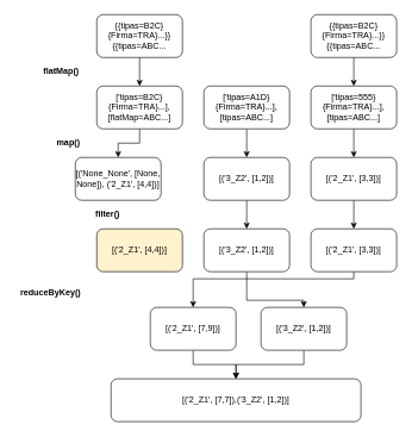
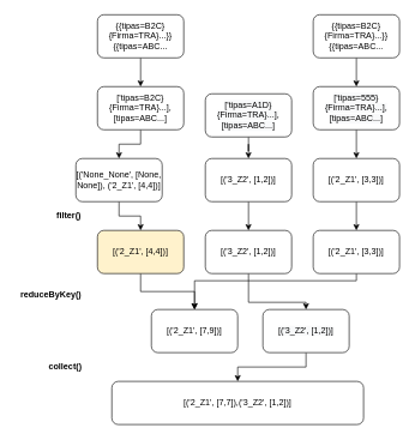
  <mxCell id="0" />
  <mxCell id="1" parent="0" />
  <mxCell id="2" value="" style="edgeStyle=orthogonalEdgeStyle;rounded=0;orthogonalLoop=1;jettySize=auto;html=1;" edge="1" parent="1" source="3" target="7"><mxGeometry relative="1" as="geometry" /></mxCell>
  <mxCell id="3" value="{{tipas=B2C}{Firma=TRA}...}}{{tipas=ABC..." style="rounded=1;whiteSpace=wrap;html=1;" vertex="1" parent="1"><mxGeometry x="135" y="20" width="120" height="60" as="geometry" /></mxCell>
  <mxCell id="4" value="" style="edgeStyle=orthogonalEdgeStyle;rounded=0;orthogonalLoop=1;jettySize=auto;html=1;" edge="1" parent="1" source="5" target="11"><mxGeometry relative="1" as="geometry" /></mxCell>
  <mxCell id="5" value="{{tipas=B2C}{Firma=TRA}...}}{{tipas=ABC..." style="rounded=1;whiteSpace=wrap;html=1;" vertex="1" parent="1"><mxGeometry x="435" y="20" width="120" height="60" as="geometry" /></mxCell>
  <mxCell id="6" value="" style="edgeStyle=orthogonalEdgeStyle;rounded=0;orthogonalLoop=1;jettySize=auto;html=1;" edge="1" parent="1" source="7" target="14"><mxGeometry relative="1" as="geometry" /></mxCell>
- <mxCell id="7" value="['tipas=B2C}{Firma=TRA}...],[flatMap=ABC...]" style="rounded=1;whiteSpace=wrap;html=1;" vertex="1" parent="1"><mxGeometry x="135" y="120" width="120" height="60" as="geometry" /></mxCell>
+ <mxCell id="7" value="['tipas=B2C}{Firma=TRA}...],[tipas=ABC...]" style="rounded=1;whiteSpace=wrap;html=1;" vertex="1" parent="1"><mxGeometry x="135" y="120" width="120" height="60" as="geometry" /></mxCell>
  <mxCell id="8" value="" style="edgeStyle=orthogonalEdgeStyle;rounded=0;orthogonalLoop=1;jettySize=auto;html=1;" edge="1" parent="1" source="9" target="16"><mxGeometry relative="1" as="geometry" /></mxCell>
- <mxCell id="9" value="&lt;span style=&quot;color: rgb(0 , 0 , 0) ; font-family: &amp;#34;helvetica&amp;#34; ; font-size: 12px ; font-style: normal ; font-weight: 400 ; letter-spacing: normal ; text-align: center ; text-indent: 0px ; text-transform: none ; word-spacing: 0px ; background-color: rgb(248 , 249 , 250) ; display: inline ; float: none&quot;&gt;['tipas=A1D}{Firma=TRA}...],[tipas=ABC...]&lt;/span&gt;" style="rounded=1;whiteSpace=wrap;html=1;" vertex="1" parent="1"><mxGeometry x="285" y="120" width="120" height="60" as="geometry" /></mxCell>
+ <mxCell id="9" value="&lt;span style=&quot;color: rgb(0 , 0 , 0) ; font-family: &amp;#34;helvetica&amp;#34; ; font-size: 12px ; font-style: normal ; font-weight: 400 ; letter-spacing: normal ; text-align: center ; text-indent: 0px ; text-transform: none ; word-spacing: 0px ; background-color: rgb(248 , 249 , 250) ; display: inline ; float: none&quot;&gt;['tipas=A1D}{Firma=TRA}...],[tipas=ABC...]&lt;/span&gt;" style="rounded=1;whiteSpace=wrap;html=1;" vertex="1" parent="1"><mxGeometry x="285" y="130" width="120" height="60" as="geometry" /></mxCell>
  <mxCell id="10" value="" style="edgeStyle=orthogonalEdgeStyle;rounded=0;orthogonalLoop=1;jettySize=auto;html=1;" edge="1" parent="1" source="11" target="18"><mxGeometry relative="1" as="geometry" /></mxCell>
  <mxCell id="11" value="&lt;span style=&quot;color: rgb(0 , 0 , 0) ; font-family: &amp;#34;helvetica&amp;#34; ; font-size: 12px ; font-style: normal ; font-weight: 400 ; letter-spacing: normal ; text-align: center ; text-indent: 0px ; text-transform: none ; word-spacing: 0px ; background-color: rgb(248 , 249 , 250) ; display: inline ; float: none&quot;&gt;['tipas=555}{Firma=TRA}...],[tipas=ABC...]&lt;/span&gt;" style="rounded=1;whiteSpace=wrap;html=1;" vertex="1" parent="1"><mxGeometry x="435" y="120" width="120" height="60" as="geometry" /></mxCell>
- <mxCell id="12" value="&lt;b&gt;flatMap()&lt;/b&gt;" style="text;html=1;align=center;verticalAlign=middle;resizable=0;points=[];autosize=1;strokeColor=none;fillColor=none;" vertex="1" parent="1"><mxGeometry x="50" y="90" width="70" height="20" as="geometry" /></mxCell>
+ <mxCell id="13" value="" style="edgeStyle=orthogonalEdgeStyle;rounded=0;orthogonalLoop=1;jettySize=auto;html=1;" edge="1" parent="1" source="14" target="27"><mxGeometry relative="1" as="geometry" /></mxCell>
  <mxCell id="14" value="[('None_None', [None, None]), ('2_Z1', [4,4])]" style="whiteSpace=wrap;html=1;rounded=1;" vertex="1" parent="1"><mxGeometry x="105" y="220" width="120" height="60" as="geometry" /></mxCell>
  <mxCell id="15" value="" style="edgeStyle=orthogonalEdgeStyle;rounded=0;orthogonalLoop=1;jettySize=auto;html=1;" edge="1" parent="1" source="16" target="29"><mxGeometry relative="1" as="geometry" /></mxCell>
  <mxCell id="16" value="&lt;span&gt;[('3_Z2', [1,2])]&lt;/span&gt;" style="whiteSpace=wrap;html=1;rounded=1;" vertex="1" parent="1"><mxGeometry x="285" y="220" width="120" height="60" as="geometry" /></mxCell>
  <mxCell id="17" value="" style="edgeStyle=orthogonalEdgeStyle;rounded=0;orthogonalLoop=1;jettySize=auto;html=1;" edge="1" parent="1" source="18" target="31"><mxGeometry relative="1" as="geometry" /></mxCell>
  <mxCell id="18" value="&lt;span&gt;[('2_Z1', [3,3])]&lt;/span&gt;" style="whiteSpace=wrap;html=1;rounded=1;" vertex="1" parent="1"><mxGeometry x="435" y="220" width="120" height="60" as="geometry" /></mxCell>
- <mxCell id="19" value="&lt;b&gt;map()&lt;/b&gt;" style="text;html=1;align=center;verticalAlign=middle;resizable=0;points=[];autosize=1;strokeColor=none;fillColor=none;" vertex="1" parent="1"><mxGeometry x="70" y="190" width="50" height="20" as="geometry" /></mxCell>
- <mxCell id="20" value="" style="edgeStyle=orthogonalEdgeStyle;rounded=0;orthogonalLoop=1;jettySize=auto;html=1;" edge="1" parent="1" source="21" target="25"><mxGeometry relative="1" as="geometry" /></mxCell>
  <mxCell id="21" value="&lt;span&gt;[('2_Z1', [7,9])]&lt;/span&gt;" style="whiteSpace=wrap;html=1;rounded=1;" vertex="1" parent="1"><mxGeometry x="210" y="430" width="120" height="60" as="geometry" /></mxCell>
  <mxCell id="22" value="" style="edgeStyle=orthogonalEdgeStyle;rounded=0;orthogonalLoop=1;jettySize=auto;html=1;" edge="1" parent="1" source="23" target="25"><mxGeometry relative="1" as="geometry" /></mxCell>
  <mxCell id="23" value="&lt;span style=&quot;color: rgb(0 , 0 , 0) ; font-family: &amp;#34;helvetica&amp;#34; ; font-size: 12px ; font-style: normal ; font-weight: 400 ; letter-spacing: normal ; text-align: center ; text-indent: 0px ; text-transform: none ; word-spacing: 0px ; background-color: rgb(248 , 249 , 250) ; display: inline ; float: none&quot;&gt;[('3_Z2', [1,2])]&lt;/span&gt;" style="whiteSpace=wrap;html=1;rounded=1;" vertex="1" parent="1"><mxGeometry x="365" y="430" width="120" height="60" as="geometry" /></mxCell>
- <mxCell id="24" value="&lt;b&gt;filter()&lt;/b&gt;" style="text;html=1;align=center;verticalAlign=middle;resizable=0;points=[];autosize=1;strokeColor=none;fillColor=none;" vertex="1" parent="1"><mxGeometry x="125" y="290" width="50" height="20" as="geometry" /></mxCell>
+ <mxCell id="24" value="&lt;b&gt;filter()&lt;/b&gt;" style="text;html=1;align=center;verticalAlign=middle;resizable=0;points=[];autosize=1;strokeColor=none;fillColor=none;" vertex="1" parent="1"><mxGeometry x="70" y="290" width="50" height="20" as="geometry" /></mxCell>
  <mxCell id="25" value="[('2_Z1', [7,7]),&lt;span style=&quot;font-family: &amp;#34;helvetica&amp;#34;&quot;&gt;('3_Z2', [1,2])&lt;/span&gt;]" style="whiteSpace=wrap;html=1;rounded=1;" vertex="1" parent="1"><mxGeometry x="155" y="530" width="350" height="60" as="geometry" /></mxCell>
+ <mxCell id="26" value="" style="edgeStyle=orthogonalEdgeStyle;rounded=0;orthogonalLoop=1;jettySize=auto;html=1;" edge="1" parent="1" source="27" target="21"><mxGeometry relative="1" as="geometry" /></mxCell>
  <mxCell id="27" value="&lt;span&gt;[('2_Z1', [4,4])]&lt;/span&gt;" style="whiteSpace=wrap;html=1;rounded=1;fillColor=#fff2cc;" vertex="1" parent="1"><mxGeometry x="135" y="320" width="120" height="60" as="geometry" /></mxCell>
  <mxCell id="28" style="edgeStyle=orthogonalEdgeStyle;rounded=0;orthogonalLoop=1;jettySize=auto;html=1;entryX=0.5;entryY=0;entryDx=0;entryDy=0;" edge="1" parent="1" source="29" target="23"><mxGeometry relative="1" as="geometry"><Array as="points"><mxPoint x="345" y="420" /><mxPoint x="425" y="420" /></Array></mxGeometry></mxCell>
  <mxCell id="29" value="&lt;span&gt;[('3_Z2', [1,2])]&lt;/span&gt;" style="whiteSpace=wrap;html=1;rounded=1;" vertex="1" parent="1"><mxGeometry x="285" y="320" width="120" height="60" as="geometry" /></mxCell>
  <mxCell id="30" style="edgeStyle=orthogonalEdgeStyle;rounded=0;orthogonalLoop=1;jettySize=auto;html=1;" edge="1" parent="1" source="31" target="21"><mxGeometry relative="1" as="geometry"><Array as="points"><mxPoint x="495" y="390" /><mxPoint x="270" y="390" /></Array></mxGeometry></mxCell>
  <mxCell id="31" value="&lt;span&gt;[('2_Z1', [3,3])]&lt;/span&gt;" style="whiteSpace=wrap;html=1;rounded=1;" vertex="1" parent="1"><mxGeometry x="435" y="320" width="120" height="60" as="geometry" /></mxCell>
  <mxCell id="32" value="&lt;b&gt;reduceByKey()&lt;/b&gt;" style="text;html=1;align=center;verticalAlign=middle;resizable=0;points=[];autosize=1;strokeColor=none;fillColor=none;" vertex="1" parent="1"><mxGeometry x="20" y="400" width="100" height="20" as="geometry" /></mxCell>
+ <mxCell id="33" value="&lt;b&gt;collect()&lt;/b&gt;" style="text;html=1;align=center;verticalAlign=middle;resizable=0;points=[];autosize=1;strokeColor=none;fillColor=none;" vertex="1" parent="1"><mxGeometry x="60" y="500" width="60" height="20" as="geometry" /></mxCell>
